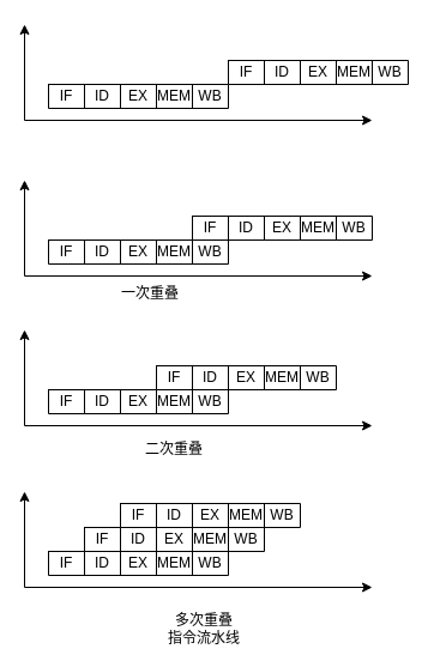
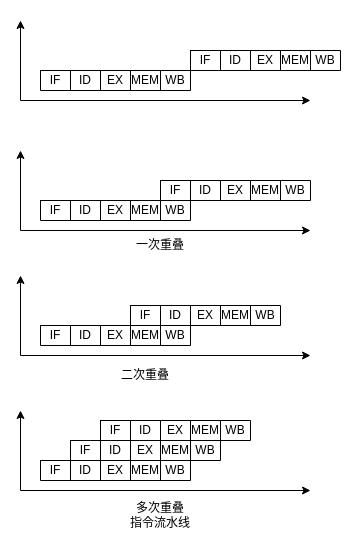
  <mxCell id="0" />
  <mxCell id="1" parent="0" />
  <mxCell id="2" value="" style="endArrow=classic;html=1;rounded=0;" parent="1" edge="1"><mxGeometry width="50" height="50" relative="1" as="geometry"><mxPoint x="20" y="230" as="sourcePoint" /><mxPoint x="310" y="230" as="targetPoint" /></mxGeometry></mxCell>
  <mxCell id="3" value="" style="endArrow=classic;html=1;rounded=0;" parent="1" edge="1"><mxGeometry width="50" height="50" relative="1" as="geometry"><mxPoint x="20" y="230" as="sourcePoint" /><mxPoint x="20" y="150" as="targetPoint" /></mxGeometry></mxCell>
  <mxCell id="4" value="" style="shape=table;html=1;whiteSpace=wrap;startSize=0;container=1;collapsible=0;childLayout=tableLayout;" parent="1" vertex="1"><mxGeometry x="40" y="200" width="150" height="20" as="geometry" /></mxCell>
  <mxCell id="5" value="" style="shape=tableRow;horizontal=0;startSize=0;swimlaneHead=0;swimlaneBody=0;top=0;left=0;bottom=0;right=0;collapsible=0;dropTarget=0;fillColor=none;points=[[0,0.5],[1,0.5]];portConstraint=eastwest;" parent="4" vertex="1"><mxGeometry width="150" height="20" as="geometry" /></mxCell>
  <mxCell id="6" value="IF" style="shape=partialRectangle;html=1;whiteSpace=wrap;connectable=0;fillColor=none;top=0;left=0;bottom=0;right=0;overflow=hidden;" parent="5" vertex="1"><mxGeometry width="30" height="20" as="geometry"><mxRectangle width="30" height="20" as="alternateBounds" /></mxGeometry></mxCell>
  <mxCell id="7" value="ID" style="shape=partialRectangle;html=1;whiteSpace=wrap;connectable=0;fillColor=none;top=0;left=0;bottom=0;right=0;overflow=hidden;" parent="5" vertex="1"><mxGeometry x="30" width="30" height="20" as="geometry"><mxRectangle width="30" height="20" as="alternateBounds" /></mxGeometry></mxCell>
  <mxCell id="8" value="EX" style="shape=partialRectangle;html=1;whiteSpace=wrap;connectable=0;fillColor=none;top=0;left=0;bottom=0;right=0;overflow=hidden;" parent="5" vertex="1"><mxGeometry x="60" width="30" height="20" as="geometry"><mxRectangle width="30" height="20" as="alternateBounds" /></mxGeometry></mxCell>
  <mxCell id="9" value="MEM" style="shape=partialRectangle;html=1;whiteSpace=wrap;connectable=0;fillColor=none;top=0;left=0;bottom=0;right=0;overflow=hidden;" parent="5" vertex="1"><mxGeometry x="90" width="30" height="20" as="geometry"><mxRectangle width="30" height="20" as="alternateBounds" /></mxGeometry></mxCell>
  <mxCell id="10" value="WB" style="shape=partialRectangle;html=1;whiteSpace=wrap;connectable=0;fillColor=none;top=0;left=0;bottom=0;right=0;overflow=hidden;" parent="5" vertex="1"><mxGeometry x="120" width="30" height="20" as="geometry"><mxRectangle width="30" height="20" as="alternateBounds" /></mxGeometry></mxCell>
  <mxCell id="11" value="" style="shape=table;html=1;whiteSpace=wrap;startSize=0;container=1;collapsible=0;childLayout=tableLayout;" parent="1" vertex="1"><mxGeometry x="160" y="180" width="150" height="20" as="geometry" /></mxCell>
  <mxCell id="12" value="" style="shape=tableRow;horizontal=0;startSize=0;swimlaneHead=0;swimlaneBody=0;top=0;left=0;bottom=0;right=0;collapsible=0;dropTarget=0;fillColor=none;points=[[0,0.5],[1,0.5]];portConstraint=eastwest;" parent="11" vertex="1"><mxGeometry width="150" height="20" as="geometry" /></mxCell>
  <mxCell id="13" value="IF" style="shape=partialRectangle;html=1;whiteSpace=wrap;connectable=0;fillColor=none;top=0;left=0;bottom=0;right=0;overflow=hidden;" parent="12" vertex="1"><mxGeometry width="30" height="20" as="geometry"><mxRectangle width="30" height="20" as="alternateBounds" /></mxGeometry></mxCell>
  <mxCell id="14" value="ID" style="shape=partialRectangle;html=1;whiteSpace=wrap;connectable=0;fillColor=none;top=0;left=0;bottom=0;right=0;overflow=hidden;" parent="12" vertex="1"><mxGeometry x="30" width="30" height="20" as="geometry"><mxRectangle width="30" height="20" as="alternateBounds" /></mxGeometry></mxCell>
  <mxCell id="15" value="EX" style="shape=partialRectangle;html=1;whiteSpace=wrap;connectable=0;fillColor=none;top=0;left=0;bottom=0;right=0;overflow=hidden;" parent="12" vertex="1"><mxGeometry x="60" width="30" height="20" as="geometry"><mxRectangle width="30" height="20" as="alternateBounds" /></mxGeometry></mxCell>
  <mxCell id="16" value="MEM" style="shape=partialRectangle;html=1;whiteSpace=wrap;connectable=0;fillColor=none;top=0;left=0;bottom=0;right=0;overflow=hidden;" parent="12" vertex="1"><mxGeometry x="90" width="30" height="20" as="geometry"><mxRectangle width="30" height="20" as="alternateBounds" /></mxGeometry></mxCell>
  <mxCell id="17" value="WB" style="shape=partialRectangle;html=1;whiteSpace=wrap;connectable=0;fillColor=none;top=0;left=0;bottom=0;right=0;overflow=hidden;" parent="12" vertex="1"><mxGeometry x="120" width="30" height="20" as="geometry"><mxRectangle width="30" height="20" as="alternateBounds" /></mxGeometry></mxCell>
  <mxCell id="18" value="" style="endArrow=classic;html=1;rounded=0;" parent="1" edge="1"><mxGeometry width="50" height="50" relative="1" as="geometry"><mxPoint x="20" y="355" as="sourcePoint" /><mxPoint x="310" y="355" as="targetPoint" /></mxGeometry></mxCell>
  <mxCell id="19" value="" style="endArrow=classic;html=1;rounded=0;" parent="1" edge="1"><mxGeometry width="50" height="50" relative="1" as="geometry"><mxPoint x="20" y="355" as="sourcePoint" /><mxPoint x="20" y="275" as="targetPoint" /></mxGeometry></mxCell>
  <mxCell id="20" value="" style="shape=table;html=1;whiteSpace=wrap;startSize=0;container=1;collapsible=0;childLayout=tableLayout;" parent="1" vertex="1"><mxGeometry x="40" y="325" width="150" height="20" as="geometry" /></mxCell>
  <mxCell id="21" value="" style="shape=tableRow;horizontal=0;startSize=0;swimlaneHead=0;swimlaneBody=0;top=0;left=0;bottom=0;right=0;collapsible=0;dropTarget=0;fillColor=none;points=[[0,0.5],[1,0.5]];portConstraint=eastwest;" parent="20" vertex="1"><mxGeometry width="150" height="20" as="geometry" /></mxCell>
  <mxCell id="22" value="IF" style="shape=partialRectangle;html=1;whiteSpace=wrap;connectable=0;fillColor=none;top=0;left=0;bottom=0;right=0;overflow=hidden;" parent="21" vertex="1"><mxGeometry width="30" height="20" as="geometry"><mxRectangle width="30" height="20" as="alternateBounds" /></mxGeometry></mxCell>
  <mxCell id="23" value="ID" style="shape=partialRectangle;html=1;whiteSpace=wrap;connectable=0;fillColor=none;top=0;left=0;bottom=0;right=0;overflow=hidden;" parent="21" vertex="1"><mxGeometry x="30" width="30" height="20" as="geometry"><mxRectangle width="30" height="20" as="alternateBounds" /></mxGeometry></mxCell>
  <mxCell id="24" value="EX" style="shape=partialRectangle;html=1;whiteSpace=wrap;connectable=0;fillColor=none;top=0;left=0;bottom=0;right=0;overflow=hidden;" parent="21" vertex="1"><mxGeometry x="60" width="30" height="20" as="geometry"><mxRectangle width="30" height="20" as="alternateBounds" /></mxGeometry></mxCell>
  <mxCell id="25" value="MEM" style="shape=partialRectangle;html=1;whiteSpace=wrap;connectable=0;fillColor=none;top=0;left=0;bottom=0;right=0;overflow=hidden;" parent="21" vertex="1"><mxGeometry x="90" width="30" height="20" as="geometry"><mxRectangle width="30" height="20" as="alternateBounds" /></mxGeometry></mxCell>
  <mxCell id="26" value="WB" style="shape=partialRectangle;html=1;whiteSpace=wrap;connectable=0;fillColor=none;top=0;left=0;bottom=0;right=0;overflow=hidden;" parent="21" vertex="1"><mxGeometry x="120" width="30" height="20" as="geometry"><mxRectangle width="30" height="20" as="alternateBounds" /></mxGeometry></mxCell>
  <mxCell id="27" value="" style="shape=table;html=1;whiteSpace=wrap;startSize=0;container=1;collapsible=0;childLayout=tableLayout;" parent="1" vertex="1"><mxGeometry x="130" y="305" width="150" height="20" as="geometry" /></mxCell>
  <mxCell id="28" value="" style="shape=tableRow;horizontal=0;startSize=0;swimlaneHead=0;swimlaneBody=0;top=0;left=0;bottom=0;right=0;collapsible=0;dropTarget=0;fillColor=none;points=[[0,0.5],[1,0.5]];portConstraint=eastwest;" parent="27" vertex="1"><mxGeometry width="150" height="20" as="geometry" /></mxCell>
  <mxCell id="29" value="IF" style="shape=partialRectangle;html=1;whiteSpace=wrap;connectable=0;fillColor=none;top=0;left=0;bottom=0;right=0;overflow=hidden;" parent="28" vertex="1"><mxGeometry width="30" height="20" as="geometry"><mxRectangle width="30" height="20" as="alternateBounds" /></mxGeometry></mxCell>
  <mxCell id="30" value="ID" style="shape=partialRectangle;html=1;whiteSpace=wrap;connectable=0;fillColor=none;top=0;left=0;bottom=0;right=0;overflow=hidden;" parent="28" vertex="1"><mxGeometry x="30" width="30" height="20" as="geometry"><mxRectangle width="30" height="20" as="alternateBounds" /></mxGeometry></mxCell>
  <mxCell id="31" value="EX" style="shape=partialRectangle;html=1;whiteSpace=wrap;connectable=0;fillColor=none;top=0;left=0;bottom=0;right=0;overflow=hidden;" parent="28" vertex="1"><mxGeometry x="60" width="30" height="20" as="geometry"><mxRectangle width="30" height="20" as="alternateBounds" /></mxGeometry></mxCell>
  <mxCell id="32" value="MEM" style="shape=partialRectangle;html=1;whiteSpace=wrap;connectable=0;fillColor=none;top=0;left=0;bottom=0;right=0;overflow=hidden;" parent="28" vertex="1"><mxGeometry x="90" width="30" height="20" as="geometry"><mxRectangle width="30" height="20" as="alternateBounds" /></mxGeometry></mxCell>
  <mxCell id="33" value="WB" style="shape=partialRectangle;html=1;whiteSpace=wrap;connectable=0;fillColor=none;top=0;left=0;bottom=0;right=0;overflow=hidden;" parent="28" vertex="1"><mxGeometry x="120" width="30" height="20" as="geometry"><mxRectangle width="30" height="20" as="alternateBounds" /></mxGeometry></mxCell>
  <mxCell id="34" value="" style="endArrow=classic;html=1;rounded=0;" parent="1" edge="1"><mxGeometry width="50" height="50" relative="1" as="geometry"><mxPoint x="20" y="490" as="sourcePoint" /><mxPoint x="310" y="490" as="targetPoint" /></mxGeometry></mxCell>
  <mxCell id="35" value="" style="endArrow=classic;html=1;rounded=0;" parent="1" edge="1"><mxGeometry width="50" height="50" relative="1" as="geometry"><mxPoint x="20" y="490" as="sourcePoint" /><mxPoint x="20" y="410" as="targetPoint" /></mxGeometry></mxCell>
  <mxCell id="36" value="" style="shape=table;html=1;whiteSpace=wrap;startSize=0;container=1;collapsible=0;childLayout=tableLayout;" parent="1" vertex="1"><mxGeometry x="40" y="460" width="150" height="20" as="geometry" /></mxCell>
  <mxCell id="37" value="" style="shape=tableRow;horizontal=0;startSize=0;swimlaneHead=0;swimlaneBody=0;top=0;left=0;bottom=0;right=0;collapsible=0;dropTarget=0;fillColor=none;points=[[0,0.5],[1,0.5]];portConstraint=eastwest;" parent="36" vertex="1"><mxGeometry width="150" height="20" as="geometry" /></mxCell>
  <mxCell id="38" value="IF" style="shape=partialRectangle;html=1;whiteSpace=wrap;connectable=0;fillColor=none;top=0;left=0;bottom=0;right=0;overflow=hidden;" parent="37" vertex="1"><mxGeometry width="30" height="20" as="geometry"><mxRectangle width="30" height="20" as="alternateBounds" /></mxGeometry></mxCell>
  <mxCell id="39" value="ID" style="shape=partialRectangle;html=1;whiteSpace=wrap;connectable=0;fillColor=none;top=0;left=0;bottom=0;right=0;overflow=hidden;" parent="37" vertex="1"><mxGeometry x="30" width="30" height="20" as="geometry"><mxRectangle width="30" height="20" as="alternateBounds" /></mxGeometry></mxCell>
  <mxCell id="40" value="EX" style="shape=partialRectangle;html=1;whiteSpace=wrap;connectable=0;fillColor=none;top=0;left=0;bottom=0;right=0;overflow=hidden;" parent="37" vertex="1"><mxGeometry x="60" width="30" height="20" as="geometry"><mxRectangle width="30" height="20" as="alternateBounds" /></mxGeometry></mxCell>
  <mxCell id="41" value="MEM" style="shape=partialRectangle;html=1;whiteSpace=wrap;connectable=0;fillColor=none;top=0;left=0;bottom=0;right=0;overflow=hidden;" parent="37" vertex="1"><mxGeometry x="90" width="30" height="20" as="geometry"><mxRectangle width="30" height="20" as="alternateBounds" /></mxGeometry></mxCell>
  <mxCell id="42" value="WB" style="shape=partialRectangle;html=1;whiteSpace=wrap;connectable=0;fillColor=none;top=0;left=0;bottom=0;right=0;overflow=hidden;" parent="37" vertex="1"><mxGeometry x="120" width="30" height="20" as="geometry"><mxRectangle width="30" height="20" as="alternateBounds" /></mxGeometry></mxCell>
  <mxCell id="43" value="" style="shape=table;html=1;whiteSpace=wrap;startSize=0;container=1;collapsible=0;childLayout=tableLayout;" parent="1" vertex="1"><mxGeometry x="70" y="440" width="150" height="20" as="geometry" /></mxCell>
  <mxCell id="44" value="" style="shape=tableRow;horizontal=0;startSize=0;swimlaneHead=0;swimlaneBody=0;top=0;left=0;bottom=0;right=0;collapsible=0;dropTarget=0;fillColor=none;points=[[0,0.5],[1,0.5]];portConstraint=eastwest;" parent="43" vertex="1"><mxGeometry width="150" height="20" as="geometry" /></mxCell>
  <mxCell id="45" value="IF" style="shape=partialRectangle;html=1;whiteSpace=wrap;connectable=0;fillColor=none;top=0;left=0;bottom=0;right=0;overflow=hidden;" parent="44" vertex="1"><mxGeometry width="30" height="20" as="geometry"><mxRectangle width="30" height="20" as="alternateBounds" /></mxGeometry></mxCell>
  <mxCell id="46" value="ID" style="shape=partialRectangle;html=1;whiteSpace=wrap;connectable=0;fillColor=none;top=0;left=0;bottom=0;right=0;overflow=hidden;" parent="44" vertex="1"><mxGeometry x="30" width="30" height="20" as="geometry"><mxRectangle width="30" height="20" as="alternateBounds" /></mxGeometry></mxCell>
  <mxCell id="47" value="EX" style="shape=partialRectangle;html=1;whiteSpace=wrap;connectable=0;fillColor=none;top=0;left=0;bottom=0;right=0;overflow=hidden;" parent="44" vertex="1"><mxGeometry x="60" width="30" height="20" as="geometry"><mxRectangle width="30" height="20" as="alternateBounds" /></mxGeometry></mxCell>
  <mxCell id="48" value="MEM" style="shape=partialRectangle;html=1;whiteSpace=wrap;connectable=0;fillColor=none;top=0;left=0;bottom=0;right=0;overflow=hidden;" parent="44" vertex="1"><mxGeometry x="90" width="30" height="20" as="geometry"><mxRectangle width="30" height="20" as="alternateBounds" /></mxGeometry></mxCell>
  <mxCell id="49" value="WB" style="shape=partialRectangle;html=1;whiteSpace=wrap;connectable=0;fillColor=none;top=0;left=0;bottom=0;right=0;overflow=hidden;" parent="44" vertex="1"><mxGeometry x="120" width="30" height="20" as="geometry"><mxRectangle width="30" height="20" as="alternateBounds" /></mxGeometry></mxCell>
  <mxCell id="50" value="" style="shape=table;html=1;whiteSpace=wrap;startSize=0;container=1;collapsible=0;childLayout=tableLayout;" parent="1" vertex="1"><mxGeometry x="100" y="420" width="150" height="20" as="geometry" /></mxCell>
  <mxCell id="51" value="" style="shape=tableRow;horizontal=0;startSize=0;swimlaneHead=0;swimlaneBody=0;top=0;left=0;bottom=0;right=0;collapsible=0;dropTarget=0;fillColor=none;points=[[0,0.5],[1,0.5]];portConstraint=eastwest;" parent="50" vertex="1"><mxGeometry width="150" height="20" as="geometry" /></mxCell>
  <mxCell id="52" value="IF" style="shape=partialRectangle;html=1;whiteSpace=wrap;connectable=0;fillColor=none;top=0;left=0;bottom=0;right=0;overflow=hidden;" parent="51" vertex="1"><mxGeometry width="30" height="20" as="geometry"><mxRectangle width="30" height="20" as="alternateBounds" /></mxGeometry></mxCell>
  <mxCell id="53" value="ID" style="shape=partialRectangle;html=1;whiteSpace=wrap;connectable=0;fillColor=none;top=0;left=0;bottom=0;right=0;overflow=hidden;" parent="51" vertex="1"><mxGeometry x="30" width="30" height="20" as="geometry"><mxRectangle width="30" height="20" as="alternateBounds" /></mxGeometry></mxCell>
  <mxCell id="54" value="EX" style="shape=partialRectangle;html=1;whiteSpace=wrap;connectable=0;fillColor=none;top=0;left=0;bottom=0;right=0;overflow=hidden;" parent="51" vertex="1"><mxGeometry x="60" width="30" height="20" as="geometry"><mxRectangle width="30" height="20" as="alternateBounds" /></mxGeometry></mxCell>
  <mxCell id="55" value="MEM" style="shape=partialRectangle;html=1;whiteSpace=wrap;connectable=0;fillColor=none;top=0;left=0;bottom=0;right=0;overflow=hidden;" parent="51" vertex="1"><mxGeometry x="90" width="30" height="20" as="geometry"><mxRectangle width="30" height="20" as="alternateBounds" /></mxGeometry></mxCell>
  <mxCell id="56" value="WB" style="shape=partialRectangle;html=1;whiteSpace=wrap;connectable=0;fillColor=none;top=0;left=0;bottom=0;right=0;overflow=hidden;" parent="51" vertex="1"><mxGeometry x="120" width="30" height="20" as="geometry"><mxRectangle width="30" height="20" as="alternateBounds" /></mxGeometry></mxCell>
- <mxCell id="57" value="一次重叠" style="text;html=1;strokeColor=none;fillColor=none;align=center;verticalAlign=middle;whiteSpace=wrap;rounded=0;" parent="1" vertex="1"><mxGeometry x="95" y="230" width="60" height="30" as="geometry" /></mxCell>
+ <mxCell id="57" value="一次重叠" style="text;html=1;strokeColor=none;fillColor=none;align=center;verticalAlign=middle;whiteSpace=wrap;rounded=0;" parent="1" vertex="1"><mxGeometry x="130" y="230" width="60" height="30" as="geometry" /></mxCell>
  <mxCell id="58" value="二次重叠" style="text;html=1;strokeColor=none;fillColor=none;align=center;verticalAlign=middle;whiteSpace=wrap;rounded=0;" parent="1" vertex="1"><mxGeometry x="115" y="360" width="60" height="30" as="geometry" /></mxCell>
- <mxCell id="59" value="多次重叠&lt;br&gt;指令流水线" style="text;html=1;strokeColor=none;fillColor=none;align=center;verticalAlign=middle;whiteSpace=wrap;rounded=0;" parent="1" vertex="1"><mxGeometry x="125" y="510" width="90" height="30" as="geometry" /></mxCell>
+ <mxCell id="59" value="多次重叠&lt;br&gt;指令流水线" style="text;html=1;strokeColor=none;fillColor=none;align=center;verticalAlign=middle;whiteSpace=wrap;rounded=0;" parent="1" vertex="1"><mxGeometry x="115" y="500" width="90" height="30" as="geometry" /></mxCell>
  <mxCell id="60" value="" style="endArrow=classic;html=1;rounded=0;" edge="1" parent="1"><mxGeometry width="50" height="50" relative="1" as="geometry"><mxPoint x="20" y="100" as="sourcePoint" /><mxPoint x="310" y="100" as="targetPoint" /></mxGeometry></mxCell>
  <mxCell id="61" value="" style="endArrow=classic;html=1;rounded=0;" edge="1" parent="1"><mxGeometry width="50" height="50" relative="1" as="geometry"><mxPoint x="20" y="100" as="sourcePoint" /><mxPoint x="20" y="20" as="targetPoint" /></mxGeometry></mxCell>
  <mxCell id="62" value="" style="shape=table;html=1;whiteSpace=wrap;startSize=0;container=1;collapsible=0;childLayout=tableLayout;" vertex="1" parent="1"><mxGeometry x="40" y="70" width="150" height="20" as="geometry" /></mxCell>
  <mxCell id="63" value="" style="shape=tableRow;horizontal=0;startSize=0;swimlaneHead=0;swimlaneBody=0;top=0;left=0;bottom=0;right=0;collapsible=0;dropTarget=0;fillColor=none;points=[[0,0.5],[1,0.5]];portConstraint=eastwest;" vertex="1" parent="62"><mxGeometry width="150" height="20" as="geometry" /></mxCell>
  <mxCell id="64" value="IF" style="shape=partialRectangle;html=1;whiteSpace=wrap;connectable=0;fillColor=none;top=0;left=0;bottom=0;right=0;overflow=hidden;" vertex="1" parent="63"><mxGeometry width="30" height="20" as="geometry"><mxRectangle width="30" height="20" as="alternateBounds" /></mxGeometry></mxCell>
  <mxCell id="65" value="ID" style="shape=partialRectangle;html=1;whiteSpace=wrap;connectable=0;fillColor=none;top=0;left=0;bottom=0;right=0;overflow=hidden;" vertex="1" parent="63"><mxGeometry x="30" width="30" height="20" as="geometry"><mxRectangle width="30" height="20" as="alternateBounds" /></mxGeometry></mxCell>
  <mxCell id="66" value="EX" style="shape=partialRectangle;html=1;whiteSpace=wrap;connectable=0;fillColor=none;top=0;left=0;bottom=0;right=0;overflow=hidden;" vertex="1" parent="63"><mxGeometry x="60" width="30" height="20" as="geometry"><mxRectangle width="30" height="20" as="alternateBounds" /></mxGeometry></mxCell>
  <mxCell id="67" value="MEM" style="shape=partialRectangle;html=1;whiteSpace=wrap;connectable=0;fillColor=none;top=0;left=0;bottom=0;right=0;overflow=hidden;" vertex="1" parent="63"><mxGeometry x="90" width="30" height="20" as="geometry"><mxRectangle width="30" height="20" as="alternateBounds" /></mxGeometry></mxCell>
  <mxCell id="68" value="WB" style="shape=partialRectangle;html=1;whiteSpace=wrap;connectable=0;fillColor=none;top=0;left=0;bottom=0;right=0;overflow=hidden;" vertex="1" parent="63"><mxGeometry x="120" width="30" height="20" as="geometry"><mxRectangle width="30" height="20" as="alternateBounds" /></mxGeometry></mxCell>
  <mxCell id="69" value="" style="shape=table;html=1;whiteSpace=wrap;startSize=0;container=1;collapsible=0;childLayout=tableLayout;" vertex="1" parent="1"><mxGeometry x="190" y="50" width="150" height="20" as="geometry" /></mxCell>
  <mxCell id="70" value="" style="shape=tableRow;horizontal=0;startSize=0;swimlaneHead=0;swimlaneBody=0;top=0;left=0;bottom=0;right=0;collapsible=0;dropTarget=0;fillColor=none;points=[[0,0.5],[1,0.5]];portConstraint=eastwest;" vertex="1" parent="69"><mxGeometry width="150" height="20" as="geometry" /></mxCell>
  <mxCell id="71" value="IF" style="shape=partialRectangle;html=1;whiteSpace=wrap;connectable=0;fillColor=none;top=0;left=0;bottom=0;right=0;overflow=hidden;" vertex="1" parent="70"><mxGeometry width="30" height="20" as="geometry"><mxRectangle width="30" height="20" as="alternateBounds" /></mxGeometry></mxCell>
  <mxCell id="72" value="ID" style="shape=partialRectangle;html=1;whiteSpace=wrap;connectable=0;fillColor=none;top=0;left=0;bottom=0;right=0;overflow=hidden;" vertex="1" parent="70"><mxGeometry x="30" width="30" height="20" as="geometry"><mxRectangle width="30" height="20" as="alternateBounds" /></mxGeometry></mxCell>
  <mxCell id="73" value="EX" style="shape=partialRectangle;html=1;whiteSpace=wrap;connectable=0;fillColor=none;top=0;left=0;bottom=0;right=0;overflow=hidden;" vertex="1" parent="70"><mxGeometry x="60" width="30" height="20" as="geometry"><mxRectangle width="30" height="20" as="alternateBounds" /></mxGeometry></mxCell>
  <mxCell id="74" value="MEM" style="shape=partialRectangle;html=1;whiteSpace=wrap;connectable=0;fillColor=none;top=0;left=0;bottom=0;right=0;overflow=hidden;" vertex="1" parent="70"><mxGeometry x="90" width="30" height="20" as="geometry"><mxRectangle width="30" height="20" as="alternateBounds" /></mxGeometry></mxCell>
  <mxCell id="75" value="WB" style="shape=partialRectangle;html=1;whiteSpace=wrap;connectable=0;fillColor=none;top=0;left=0;bottom=0;right=0;overflow=hidden;" vertex="1" parent="70"><mxGeometry x="120" width="30" height="20" as="geometry"><mxRectangle width="30" height="20" as="alternateBounds" /></mxGeometry></mxCell>
